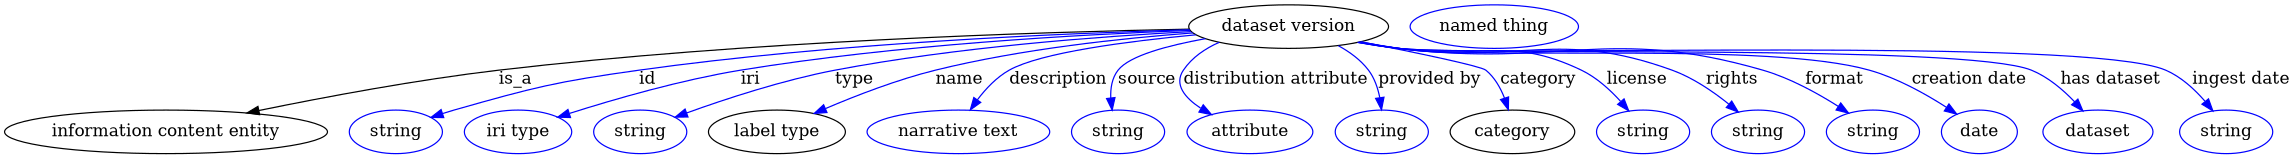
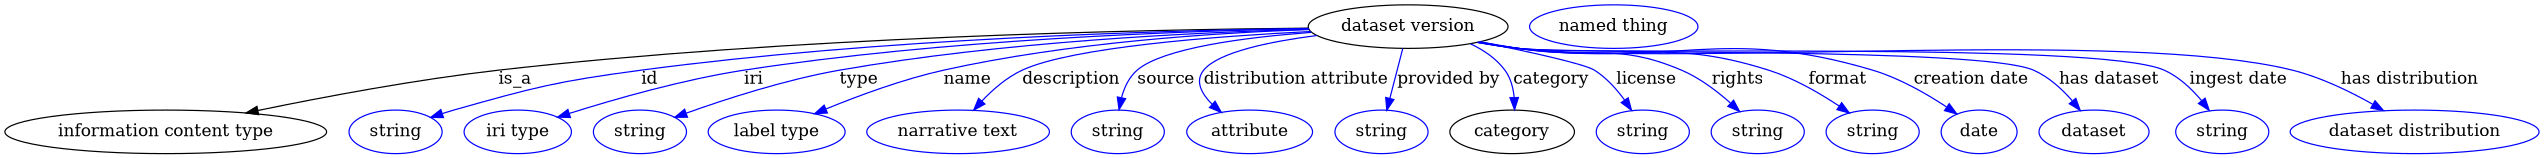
  digraph {
    node [color=blue]
    edge [color=blue style=solid]
    n1 [height=0.5 label="dataset version" width=2.2929 color=""]
-   "information content entity" [height=0.5 width=3.7011 color=""]
+   "information content entity" [height=0.5 width=3.7011 label="information content type" color=""]
    n3 [height=0.5 label=string width=1.0652]
    n4 [height=0.5 label="iri type" width=1.2277]
    n5 [height=0.5 label=string width=1.0652]
-   n6 [color=black height=0.5 label="label type" width=1.5707]
+   n6 [height=0.5 label="label type" width=1.5707]
    n7 [height=0.5 label="narrative text" width=2.0943]
    n8 [height=0.5 label=string width=1.0652]
    n9 [height=0.5 label=attribute width=1.4443]
    n10 [height=0.5 label=string width=1.0652]
    category [height=0.5 width=1.4263 color=""]
    n12 [height=0.5 label=string width=1.0652]
    n13 [height=0.5 label=string width=1.0652]
    n14 [height=0.5 label=string width=1.0652]
    n15 [height=0.5 label=date width=0.86659]
    n16 [height=0.5 label=dataset width=1.2638]
    n17 [height=0.5 label=string width=1.0652]
+   n18 [height=0.5 label="dataset distribution" width=2.8525]
    n19 [height=0.5 label="named thing" width=1.9318]
    n1 -> "information content entity" [label=is_a color="" style=""]
    n1 -> n3 [label=id]
    n1 -> n4 [label=iri]
    n1 -> n5 [label=type]
    n1 -> n6 [label=name]
    n1 -> n7 [label=description]
    n1 -> n8 [label=source]
    n1 -> n9 [label="distribution attribute"]
    n1 -> n10 [label="provided by"]
    n1 -> category [label=category]
    n1 -> n12 [label=license]
    n1 -> n13 [label=rights]
    n1 -> n14 [label=format]
    n1 -> n15 [label="creation date"]
    n1 -> n16 [label="has dataset"]
    n1 -> n17 [label="ingest date"]
+   n1 -> n18 [label="has distribution"]
  }
